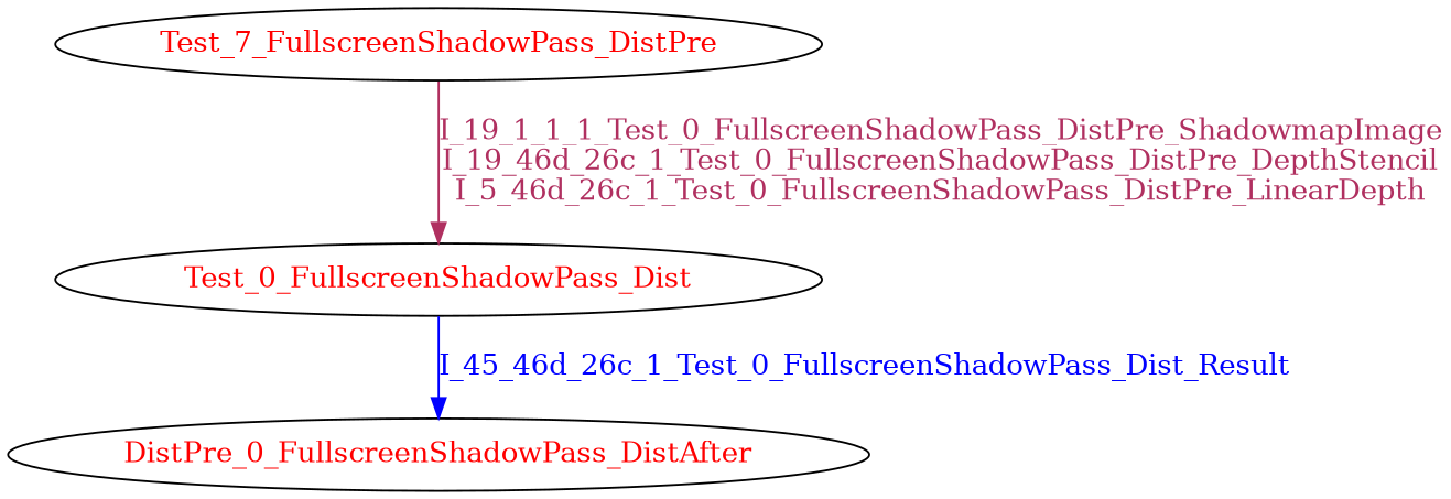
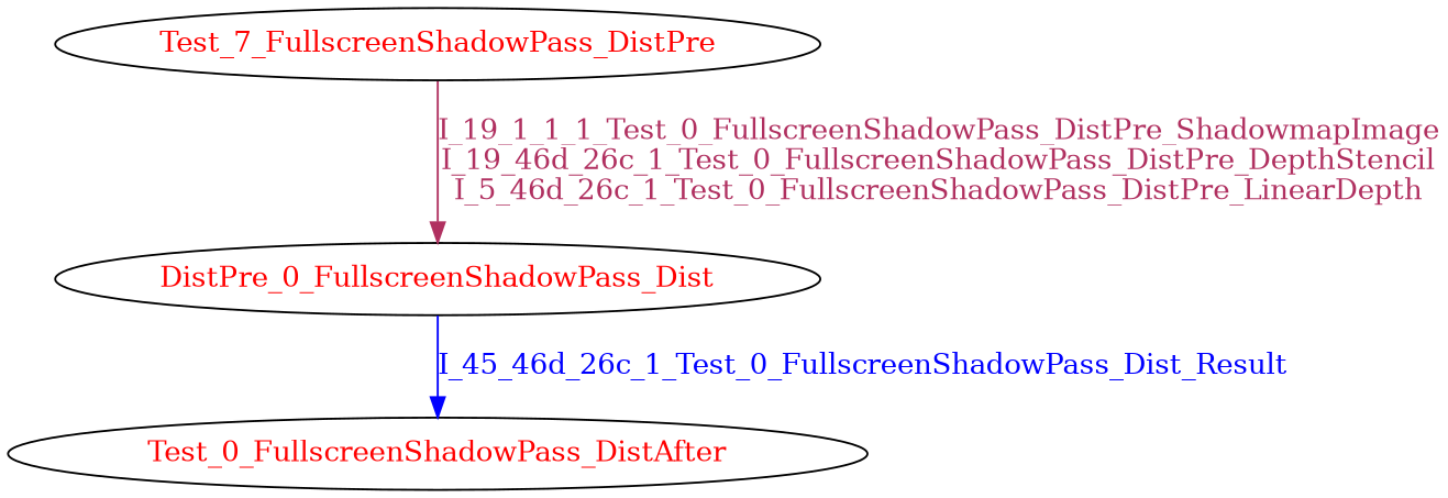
  digraph {
    node [fontcolor=red]
-   Test_0_FullscreenShadowPass_Dist
-   Test_0_FullscreenShadowPass_DistAfter [label=DistPre_0_FullscreenShadowPass_DistAfter]
+   Test_0_FullscreenShadowPass_Dist [label=DistPre_0_FullscreenShadowPass_Dist]
+   Test_0_FullscreenShadowPass_DistAfter
    n3 [label=Test_7_FullscreenShadowPass_DistPre]
    Test_0_FullscreenShadowPass_Dist -> Test_0_FullscreenShadowPass_DistAfter [color=blue fontcolor=blue label=I_45_46d_26c_1_Test_0_FullscreenShadowPass_Dist_Result]
    n3 -> Test_0_FullscreenShadowPass_Dist [color=maroon fontcolor=maroon label="I_19_1_1_1_Test_0_FullscreenShadowPass_DistPre_ShadowmapImage\nI_19_46d_26c_1_Test_0_FullscreenShadowPass_DistPre_DepthStencil\nI_5_46d_26c_1_Test_0_FullscreenShadowPass_DistPre_LinearDepth"]
  }
